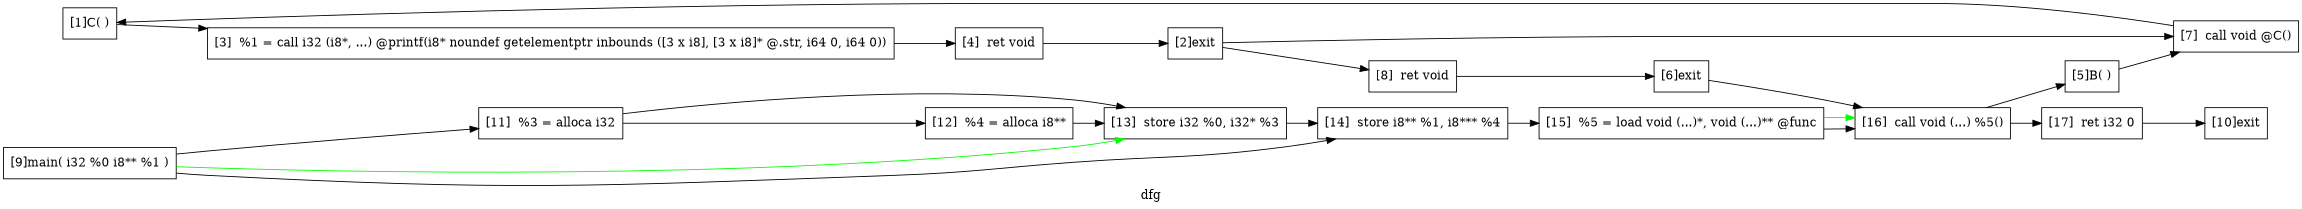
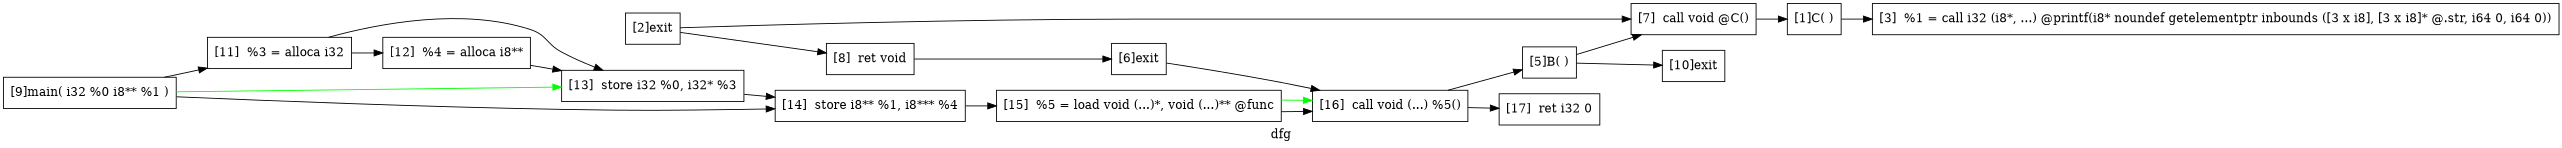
  digraph {
    label=dfg
    rankdir=LR
    node [color=black shape=rectangle]
    edge [color=black]
    n1 [label="[1]C( )"]
    n2 [label="[3]  %1 = call i32 (i8*, ...) @printf(i8* noundef getelementptr inbounds ([3 x i8], [3 x i8]* @.str, i64 0, i64 0))"]
-   n3 [label="[4]  ret void"]
    n4 [label="[2]exit"]
    n5 [label="[7]  call void @C()"]
    n6 [label="[8]  ret void"]
    n7 [label="[5]B( )"]
    n8 [label="[6]exit"]
    n9 [label="[16]  call void (...) %5()"]
    n10 [label="[17]  ret i32 0"]
    n11 [label="[9]main( i32 %0 i8** %1 )"]
    n12 [label="[11]  %3 = alloca i32"]
    n13 [label="[13]  store i32 %0, i32* %3"]
    n14 [label="[14]  store i8** %1, i8*** %4"]
    n15 [label="[12]  %4 = alloca i8**"]
    n16 [label="[15]  %5 = load void (...)*, void (...)** @func"]
    n17 [label="[10]exit"]
    n1 -> n2
-   n2 -> n3
-   n3 -> n4
    n4 -> n5
    n4 -> n6
    n5 -> n1
    n6 -> n8
    n7 -> n5
    n8 -> n9
    n9 -> n7
    n9 -> n10
-   n10 -> n17
+   n7 -> n17
    n11 -> n12
    n11 -> n13 [color=green]
    n11 -> n14
    n12 -> n13
    n12 -> n15
    n13 -> n14
    n14 -> n16
    n15 -> n13
    n16 -> n9
    n16 -> n9 [color=green]
  }
